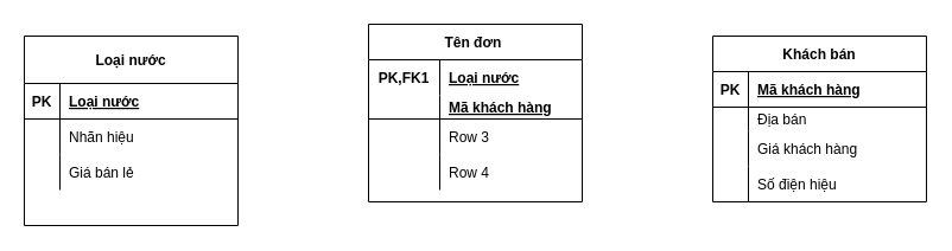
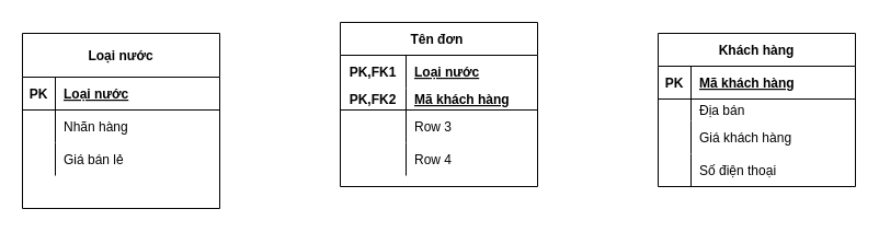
  <mxCell id="0" />
  <mxCell id="1" parent="0" />
  <mxCell id="2" value="Loại nước" style="shape=table;startSize=40;container=1;collapsible=1;childLayout=tableLayout;fixedRows=1;rowLines=0;fontStyle=1;align=center;resizeLast=1;" vertex="1" parent="1"><mxGeometry x="20" y="30" width="180" height="160" as="geometry" /></mxCell>
  <mxCell id="3" value="" style="shape=partialRectangle;collapsible=0;dropTarget=0;pointerEvents=0;fillColor=none;top=0;left=0;bottom=1;right=0;points=[[0,0.5],[1,0.5]];portConstraint=eastwest;" vertex="1" parent="2"><mxGeometry y="40" width="180" height="30" as="geometry" /></mxCell>
  <mxCell id="4" value="PK" style="shape=partialRectangle;connectable=0;fillColor=none;top=0;left=0;bottom=0;right=0;fontStyle=1;overflow=hidden;" vertex="1" parent="3"><mxGeometry width="30" height="30" as="geometry" /></mxCell>
  <mxCell id="5" value="Loại nước" style="shape=partialRectangle;connectable=0;fillColor=none;top=0;left=0;bottom=0;right=0;align=left;spacingLeft=6;fontStyle=5;overflow=hidden;" vertex="1" parent="3"><mxGeometry x="30" width="150" height="30" as="geometry" /></mxCell>
  <mxCell id="6" value="" style="shape=partialRectangle;collapsible=0;dropTarget=0;pointerEvents=0;fillColor=none;top=0;left=0;bottom=0;right=0;points=[[0,0.5],[1,0.5]];portConstraint=eastwest;" vertex="1" parent="2"><mxGeometry y="70" width="180" height="30" as="geometry" /></mxCell>
  <mxCell id="7" value="" style="shape=partialRectangle;connectable=0;fillColor=none;top=0;left=0;bottom=0;right=0;fontStyle=0;overflow=hidden;" vertex="1" parent="6"><mxGeometry width="30" height="30" as="geometry" /></mxCell>
- <mxCell id="8" value="Nhãn hiệu" style="shape=partialRectangle;connectable=0;fillColor=none;top=0;left=0;bottom=0;right=0;align=left;spacingLeft=6;fontStyle=0;overflow=hidden;" vertex="1" parent="6"><mxGeometry x="30" width="150" height="30" as="geometry" /></mxCell>
+ <mxCell id="8" value="Nhãn hàng" style="shape=partialRectangle;connectable=0;fillColor=none;top=0;left=0;bottom=0;right=0;align=left;spacingLeft=6;fontStyle=0;overflow=hidden;" vertex="1" parent="6"><mxGeometry x="30" width="150" height="30" as="geometry" /></mxCell>
  <mxCell id="9" value="" style="shape=partialRectangle;collapsible=0;dropTarget=0;pointerEvents=0;fillColor=none;top=0;left=0;bottom=0;right=0;points=[[0,0.5],[1,0.5]];portConstraint=eastwest;" vertex="1" parent="2"><mxGeometry y="100" width="180" height="30" as="geometry" /></mxCell>
  <mxCell id="10" value="" style="shape=partialRectangle;connectable=0;fillColor=none;top=0;left=0;bottom=0;right=0;editable=1;overflow=hidden;" vertex="1" parent="9"><mxGeometry width="30" height="30" as="geometry" /></mxCell>
  <mxCell id="11" value="Giá bán lẻ" style="shape=partialRectangle;connectable=0;fillColor=none;top=0;left=0;bottom=0;right=0;align=left;spacingLeft=6;overflow=hidden;" vertex="1" parent="9"><mxGeometry x="30" width="150" height="30" as="geometry" /></mxCell>
- <mxCell id="12" value="Khách bán" style="shape=table;startSize=30;container=1;collapsible=1;childLayout=tableLayout;fixedRows=1;rowLines=0;fontStyle=1;align=center;resizeLast=1;" vertex="1" parent="1"><mxGeometry x="600" y="30" width="180" height="140" as="geometry" /></mxCell>
+ <mxCell id="12" value="Khách hàng" style="shape=table;startSize=30;container=1;collapsible=1;childLayout=tableLayout;fixedRows=1;rowLines=0;fontStyle=1;align=center;resizeLast=1;" vertex="1" parent="1"><mxGeometry x="600" y="30" width="180" height="140" as="geometry" /></mxCell>
  <mxCell id="13" value="" style="shape=partialRectangle;collapsible=0;dropTarget=0;pointerEvents=0;fillColor=none;top=0;left=0;bottom=1;right=0;points=[[0,0.5],[1,0.5]];portConstraint=eastwest;" vertex="1" parent="12"><mxGeometry y="30" width="180" height="30" as="geometry" /></mxCell>
  <mxCell id="14" value="PK" style="shape=partialRectangle;connectable=0;fillColor=none;top=0;left=0;bottom=0;right=0;fontStyle=1;overflow=hidden;" vertex="1" parent="13"><mxGeometry width="30" height="30" as="geometry" /></mxCell>
  <mxCell id="15" value="Mã khách hàng" style="shape=partialRectangle;connectable=0;fillColor=none;top=0;left=0;bottom=0;right=0;align=left;spacingLeft=6;fontStyle=5;overflow=hidden;" vertex="1" parent="13"><mxGeometry x="30" width="150" height="30" as="geometry" /></mxCell>
  <mxCell id="16" value="" style="shape=partialRectangle;collapsible=0;dropTarget=0;pointerEvents=0;fillColor=none;top=0;left=0;bottom=0;right=0;points=[[0,0.5],[1,0.5]];portConstraint=eastwest;" vertex="1" parent="12"><mxGeometry y="60" width="180" height="20" as="geometry" /></mxCell>
  <mxCell id="17" value="" style="shape=partialRectangle;connectable=0;fillColor=none;top=0;left=0;bottom=0;right=0;editable=1;overflow=hidden;" vertex="1" parent="16"><mxGeometry width="30" height="20" as="geometry" /></mxCell>
  <mxCell id="18" value="Địa bán" style="shape=partialRectangle;connectable=0;fillColor=none;top=0;left=0;bottom=0;right=0;align=left;spacingLeft=6;overflow=hidden;" vertex="1" parent="16"><mxGeometry x="30" width="150" height="20" as="geometry" /></mxCell>
  <mxCell id="19" value="" style="shape=partialRectangle;collapsible=0;dropTarget=0;pointerEvents=0;fillColor=none;top=0;left=0;bottom=0;right=0;points=[[0,0.5],[1,0.5]];portConstraint=eastwest;" vertex="1" parent="12"><mxGeometry y="80" width="180" height="30" as="geometry" /></mxCell>
  <mxCell id="20" value="" style="shape=partialRectangle;connectable=0;fillColor=none;top=0;left=0;bottom=0;right=0;editable=1;overflow=hidden;" vertex="1" parent="19"><mxGeometry width="30" height="30" as="geometry" /></mxCell>
  <mxCell id="21" value="Giá khách hàng" style="shape=partialRectangle;connectable=0;fillColor=none;top=0;left=0;bottom=0;right=0;align=left;spacingLeft=6;overflow=hidden;" vertex="1" parent="19"><mxGeometry x="30" width="150" height="30" as="geometry" /></mxCell>
  <mxCell id="22" value="" style="shape=partialRectangle;collapsible=0;dropTarget=0;pointerEvents=0;fillColor=none;top=0;left=0;bottom=0;right=0;points=[[0,0.5],[1,0.5]];portConstraint=eastwest;" vertex="1" parent="12"><mxGeometry y="110" width="180" height="30" as="geometry" /></mxCell>
  <mxCell id="23" value="" style="shape=partialRectangle;connectable=0;fillColor=none;top=0;left=0;bottom=0;right=0;editable=1;overflow=hidden;" vertex="1" parent="22"><mxGeometry width="30" height="30" as="geometry" /></mxCell>
- <mxCell id="24" value="Số điện hiệu" style="shape=partialRectangle;connectable=0;fillColor=none;top=0;left=0;bottom=0;right=0;align=left;spacingLeft=6;overflow=hidden;" vertex="1" parent="22"><mxGeometry x="30" width="150" height="30" as="geometry" /></mxCell>
+ <mxCell id="24" value="Số điện thoại" style="shape=partialRectangle;connectable=0;fillColor=none;top=0;left=0;bottom=0;right=0;align=left;spacingLeft=6;overflow=hidden;" vertex="1" parent="22"><mxGeometry x="30" width="150" height="30" as="geometry" /></mxCell>
  <mxCell id="25" value="Tên đơn " style="shape=table;startSize=30;container=1;collapsible=1;childLayout=tableLayout;fixedRows=1;rowLines=0;fontStyle=1;align=center;resizeLast=1;" vertex="1" parent="1"><mxGeometry x="310" y="20" width="180" height="150" as="geometry" /></mxCell>
  <mxCell id="26" value="" style="shape=partialRectangle;collapsible=0;dropTarget=0;pointerEvents=0;fillColor=none;top=0;left=0;bottom=0;right=0;points=[[0,0.5],[1,0.5]];portConstraint=eastwest;" vertex="1" parent="25"><mxGeometry y="30" width="180" height="30" as="geometry" /></mxCell>
  <mxCell id="27" value="PK,FK1" style="shape=partialRectangle;connectable=0;fillColor=none;top=0;left=0;bottom=0;right=0;fontStyle=1;overflow=hidden;" vertex="1" parent="26"><mxGeometry width="60" height="30" as="geometry" /></mxCell>
  <mxCell id="28" value="Loại nước" style="shape=partialRectangle;connectable=0;fillColor=none;top=0;left=0;bottom=0;right=0;align=left;spacingLeft=6;fontStyle=5;overflow=hidden;" vertex="1" parent="26"><mxGeometry x="60" width="120" height="30" as="geometry" /></mxCell>
  <mxCell id="29" value="" style="shape=partialRectangle;collapsible=0;dropTarget=0;pointerEvents=0;fillColor=none;top=0;left=0;bottom=1;right=0;points=[[0,0.5],[1,0.5]];portConstraint=eastwest;" vertex="1" parent="25"><mxGeometry y="60" width="180" height="20" as="geometry" /></mxCell>
+ <mxCell id="30" value="PK,FK2" style="shape=partialRectangle;connectable=0;fillColor=none;top=0;left=0;bottom=0;right=0;fontStyle=1;overflow=hidden;" vertex="1" parent="29"><mxGeometry width="60" height="20" as="geometry" /></mxCell>
  <mxCell id="31" value="Mã khách hàng" style="shape=partialRectangle;connectable=0;fillColor=none;top=0;left=0;bottom=0;right=0;align=left;spacingLeft=6;fontStyle=5;overflow=hidden;" vertex="1" parent="29"><mxGeometry x="60" width="120" height="20" as="geometry" /></mxCell>
  <mxCell id="32" value="" style="shape=partialRectangle;collapsible=0;dropTarget=0;pointerEvents=0;fillColor=none;top=0;left=0;bottom=0;right=0;points=[[0,0.5],[1,0.5]];portConstraint=eastwest;" vertex="1" parent="25"><mxGeometry y="80" width="180" height="30" as="geometry" /></mxCell>
  <mxCell id="33" value="" style="shape=partialRectangle;connectable=0;fillColor=none;top=0;left=0;bottom=0;right=0;editable=1;overflow=hidden;" vertex="1" parent="32"><mxGeometry width="60" height="30" as="geometry" /></mxCell>
  <mxCell id="34" value="Row 3" style="shape=partialRectangle;connectable=0;fillColor=none;top=0;left=0;bottom=0;right=0;align=left;spacingLeft=6;overflow=hidden;" vertex="1" parent="32"><mxGeometry x="60" width="120" height="30" as="geometry" /></mxCell>
  <mxCell id="35" value="" style="shape=partialRectangle;collapsible=0;dropTarget=0;pointerEvents=0;fillColor=none;top=0;left=0;bottom=0;right=0;points=[[0,0.5],[1,0.5]];portConstraint=eastwest;" vertex="1" parent="25"><mxGeometry y="110" width="180" height="30" as="geometry" /></mxCell>
  <mxCell id="36" value="" style="shape=partialRectangle;connectable=0;fillColor=none;top=0;left=0;bottom=0;right=0;editable=1;overflow=hidden;" vertex="1" parent="35"><mxGeometry width="60" height="30" as="geometry" /></mxCell>
  <mxCell id="37" value="Row 4" style="shape=partialRectangle;connectable=0;fillColor=none;top=0;left=0;bottom=0;right=0;align=left;spacingLeft=6;overflow=hidden;" vertex="1" parent="35"><mxGeometry x="60" width="120" height="30" as="geometry" /></mxCell>
